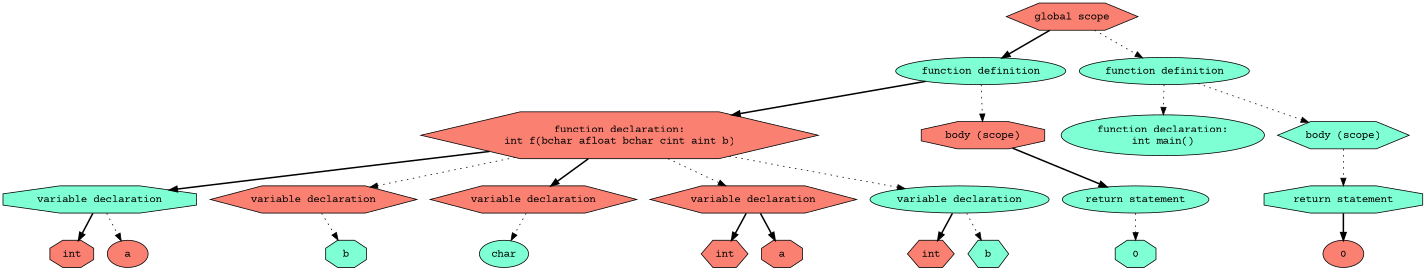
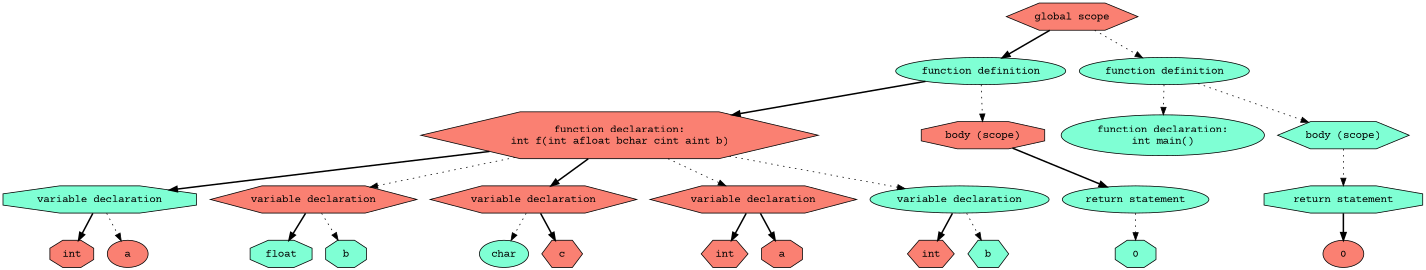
  digraph {
    fontname="Courier Prime"
    node [fillcolor=salmon fontname="Courier Prime" shape=hexagon style=filled]
    edge [fontname="Courier Prime" style=dotted]
    n1 [label=int shape=octagon]
    n2 [fillcolor=aquamarine label="variable declaration" shape=octagon]
    n3 [label=a shape=ellipse]
-   n4 [label="function declaration:\nint f(bchar afloat bchar cint aint b)"]
+   n4 [label="function declaration:\nint f(int afloat bchar cint aint b)"]
    n5 [label="variable declaration"]
    n6 [label="variable declaration"]
    n7 [label="variable declaration"]
    n8 [fillcolor=aquamarine label="variable declaration" shape=ellipse]
+   n9 [fillcolor=aquamarine label=float shape=octagon]
    n10 [fillcolor=aquamarine label=b shape=octagon]
    n11 [fillcolor=aquamarine label=char shape=ellipse]
+   n12 [label=c]
    n13 [label=int]
    n14 [label=a shape=octagon]
    n15 [label=int]
    n16 [fillcolor=aquamarine label=b]
    n17 [fillcolor=aquamarine label="function definition" shape=ellipse]
    n18 [label="body (scope)" shape=octagon]
    n19 [fillcolor=aquamarine label="return statement" shape=ellipse]
    n20 [fillcolor=aquamarine label=0 shape=octagon]
    n21 [label="global scope"]
    n22 [fillcolor=aquamarine label="function definition" shape=ellipse]
    n23 [fillcolor=aquamarine label="function declaration:\nint main()" shape=ellipse]
    n24 [fillcolor=aquamarine label="body (scope)"]
    n25 [fillcolor=aquamarine label="return statement" shape=octagon]
    n26 [label=0 shape=ellipse]
    n2 -> n1 [style=bold]
    n2 -> n3
    n4 -> n2 [style=bold]
    n4 -> n5
    n4 -> n6 [style=bold]
    n4 -> n7
    n4 -> n8
+   n5 -> n9 [style=bold]
    n5 -> n10
    n6 -> n11
+   n6 -> n12 [style=bold]
    n7 -> n13 [style=bold]
    n7 -> n14 [style=bold]
    n8 -> n15 [style=bold]
    n8 -> n16
    n17 -> n4 [style=bold]
    n17 -> n18
    n18 -> n19 [style=bold]
    n19 -> n20
    n21 -> n17 [style=bold]
    n21 -> n22
    n22 -> n23
    n22 -> n24
    n24 -> n25
    n25 -> n26 [style=bold]
  }
